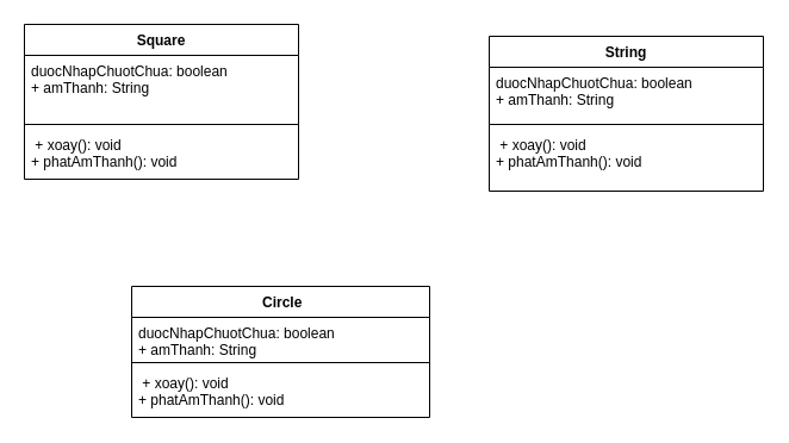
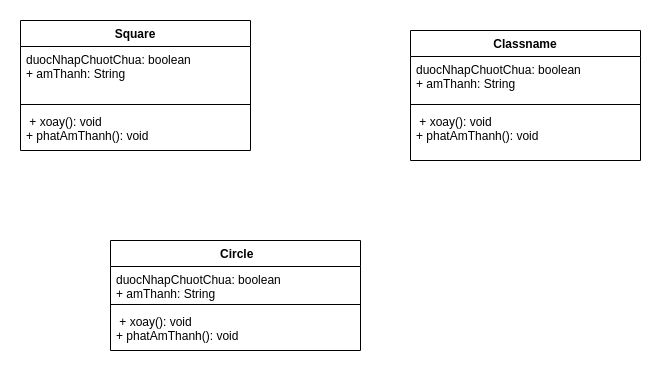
  <mxCell id="0" />
  <mxCell id="1" parent="0" />
  <mxCell id="2" value="Square" style="swimlane;fontStyle=1;align=center;verticalAlign=top;childLayout=stackLayout;horizontal=1;startSize=26;horizontalStack=0;resizeParent=1;resizeParentMax=0;resizeLast=0;collapsible=1;marginBottom=0;" vertex="1" parent="1"><mxGeometry x="20" y="20" width="230" height="130" as="geometry" /></mxCell>
  <mxCell id="3" value="duocNhapChuotChua: boolean&#10;+ amThanh: String" style="text;strokeColor=none;fillColor=none;align=left;verticalAlign=top;spacingLeft=4;spacingRight=4;overflow=hidden;rotatable=0;points=[[0,0.5],[1,0.5]];portConstraint=eastwest;" vertex="1" parent="2"><mxGeometry y="26" width="230" height="54" as="geometry" /></mxCell>
  <mxCell id="4" value="" style="line;strokeWidth=1;fillColor=none;align=left;verticalAlign=middle;spacingTop=-1;spacingLeft=3;spacingRight=3;rotatable=0;labelPosition=right;points=[];portConstraint=eastwest;" vertex="1" parent="2"><mxGeometry y="80" width="230" height="8" as="geometry" /></mxCell>
  <mxCell id="5" value=" + xoay(): void&#10;+ phatAmThanh(): void" style="text;strokeColor=none;fillColor=none;align=left;verticalAlign=top;spacingLeft=4;spacingRight=4;overflow=hidden;rotatable=0;points=[[0,0.5],[1,0.5]];portConstraint=eastwest;" vertex="1" parent="2"><mxGeometry y="88" width="230" height="42" as="geometry" /></mxCell>
  <mxCell id="6" value=" Circle" style="swimlane;fontStyle=1;align=center;verticalAlign=top;childLayout=stackLayout;horizontal=1;startSize=26;horizontalStack=0;resizeParent=1;resizeParentMax=0;resizeLast=0;collapsible=1;marginBottom=0;" vertex="1" parent="1"><mxGeometry x="110" y="240" width="250" height="110" as="geometry" /></mxCell>
  <mxCell id="7" value="duocNhapChuotChua: boolean&#10;+ amThanh: String" style="text;strokeColor=none;fillColor=none;align=left;verticalAlign=top;spacingLeft=4;spacingRight=4;overflow=hidden;rotatable=0;points=[[0,0.5],[1,0.5]];portConstraint=eastwest;" vertex="1" parent="6"><mxGeometry y="26" width="250" height="34" as="geometry" /></mxCell>
  <mxCell id="8" value="" style="line;strokeWidth=1;fillColor=none;align=left;verticalAlign=middle;spacingTop=-1;spacingLeft=3;spacingRight=3;rotatable=0;labelPosition=right;points=[];portConstraint=eastwest;" vertex="1" parent="6"><mxGeometry y="60" width="250" height="8" as="geometry" /></mxCell>
  <mxCell id="9" value=" + xoay(): void&#10;+ phatAmThanh(): void" style="text;strokeColor=none;fillColor=none;align=left;verticalAlign=top;spacingLeft=4;spacingRight=4;overflow=hidden;rotatable=0;points=[[0,0.5],[1,0.5]];portConstraint=eastwest;" vertex="1" parent="6"><mxGeometry y="68" width="250" height="42" as="geometry" /></mxCell>
- <mxCell id="10" value="String" style="swimlane;fontStyle=1;align=center;verticalAlign=top;childLayout=stackLayout;horizontal=1;startSize=26;horizontalStack=0;resizeParent=1;resizeParentMax=0;resizeLast=0;collapsible=1;marginBottom=0;" vertex="1" parent="1"><mxGeometry x="410" y="30" width="230" height="130" as="geometry" /></mxCell>
+ <mxCell id="10" value="Classname" style="swimlane;fontStyle=1;align=center;verticalAlign=top;childLayout=stackLayout;horizontal=1;startSize=26;horizontalStack=0;resizeParent=1;resizeParentMax=0;resizeLast=0;collapsible=1;marginBottom=0;" vertex="1" parent="1"><mxGeometry x="410" y="30" width="230" height="130" as="geometry" /></mxCell>
  <mxCell id="11" value="duocNhapChuotChua: boolean&#10;+ amThanh: String" style="text;strokeColor=none;fillColor=none;align=left;verticalAlign=top;spacingLeft=4;spacingRight=4;overflow=hidden;rotatable=0;points=[[0,0.5],[1,0.5]];portConstraint=eastwest;" vertex="1" parent="10"><mxGeometry y="26" width="230" height="44" as="geometry" /></mxCell>
  <mxCell id="12" value="" style="line;strokeWidth=1;fillColor=none;align=left;verticalAlign=middle;spacingTop=-1;spacingLeft=3;spacingRight=3;rotatable=0;labelPosition=right;points=[];portConstraint=eastwest;" vertex="1" parent="10"><mxGeometry y="70" width="230" height="8" as="geometry" /></mxCell>
  <mxCell id="13" value=" + xoay(): void&#10;+ phatAmThanh(): void" style="text;strokeColor=none;fillColor=none;align=left;verticalAlign=top;spacingLeft=4;spacingRight=4;overflow=hidden;rotatable=0;points=[[0,0.5],[1,0.5]];portConstraint=eastwest;" vertex="1" parent="10"><mxGeometry y="78" width="230" height="52" as="geometry" /></mxCell>
